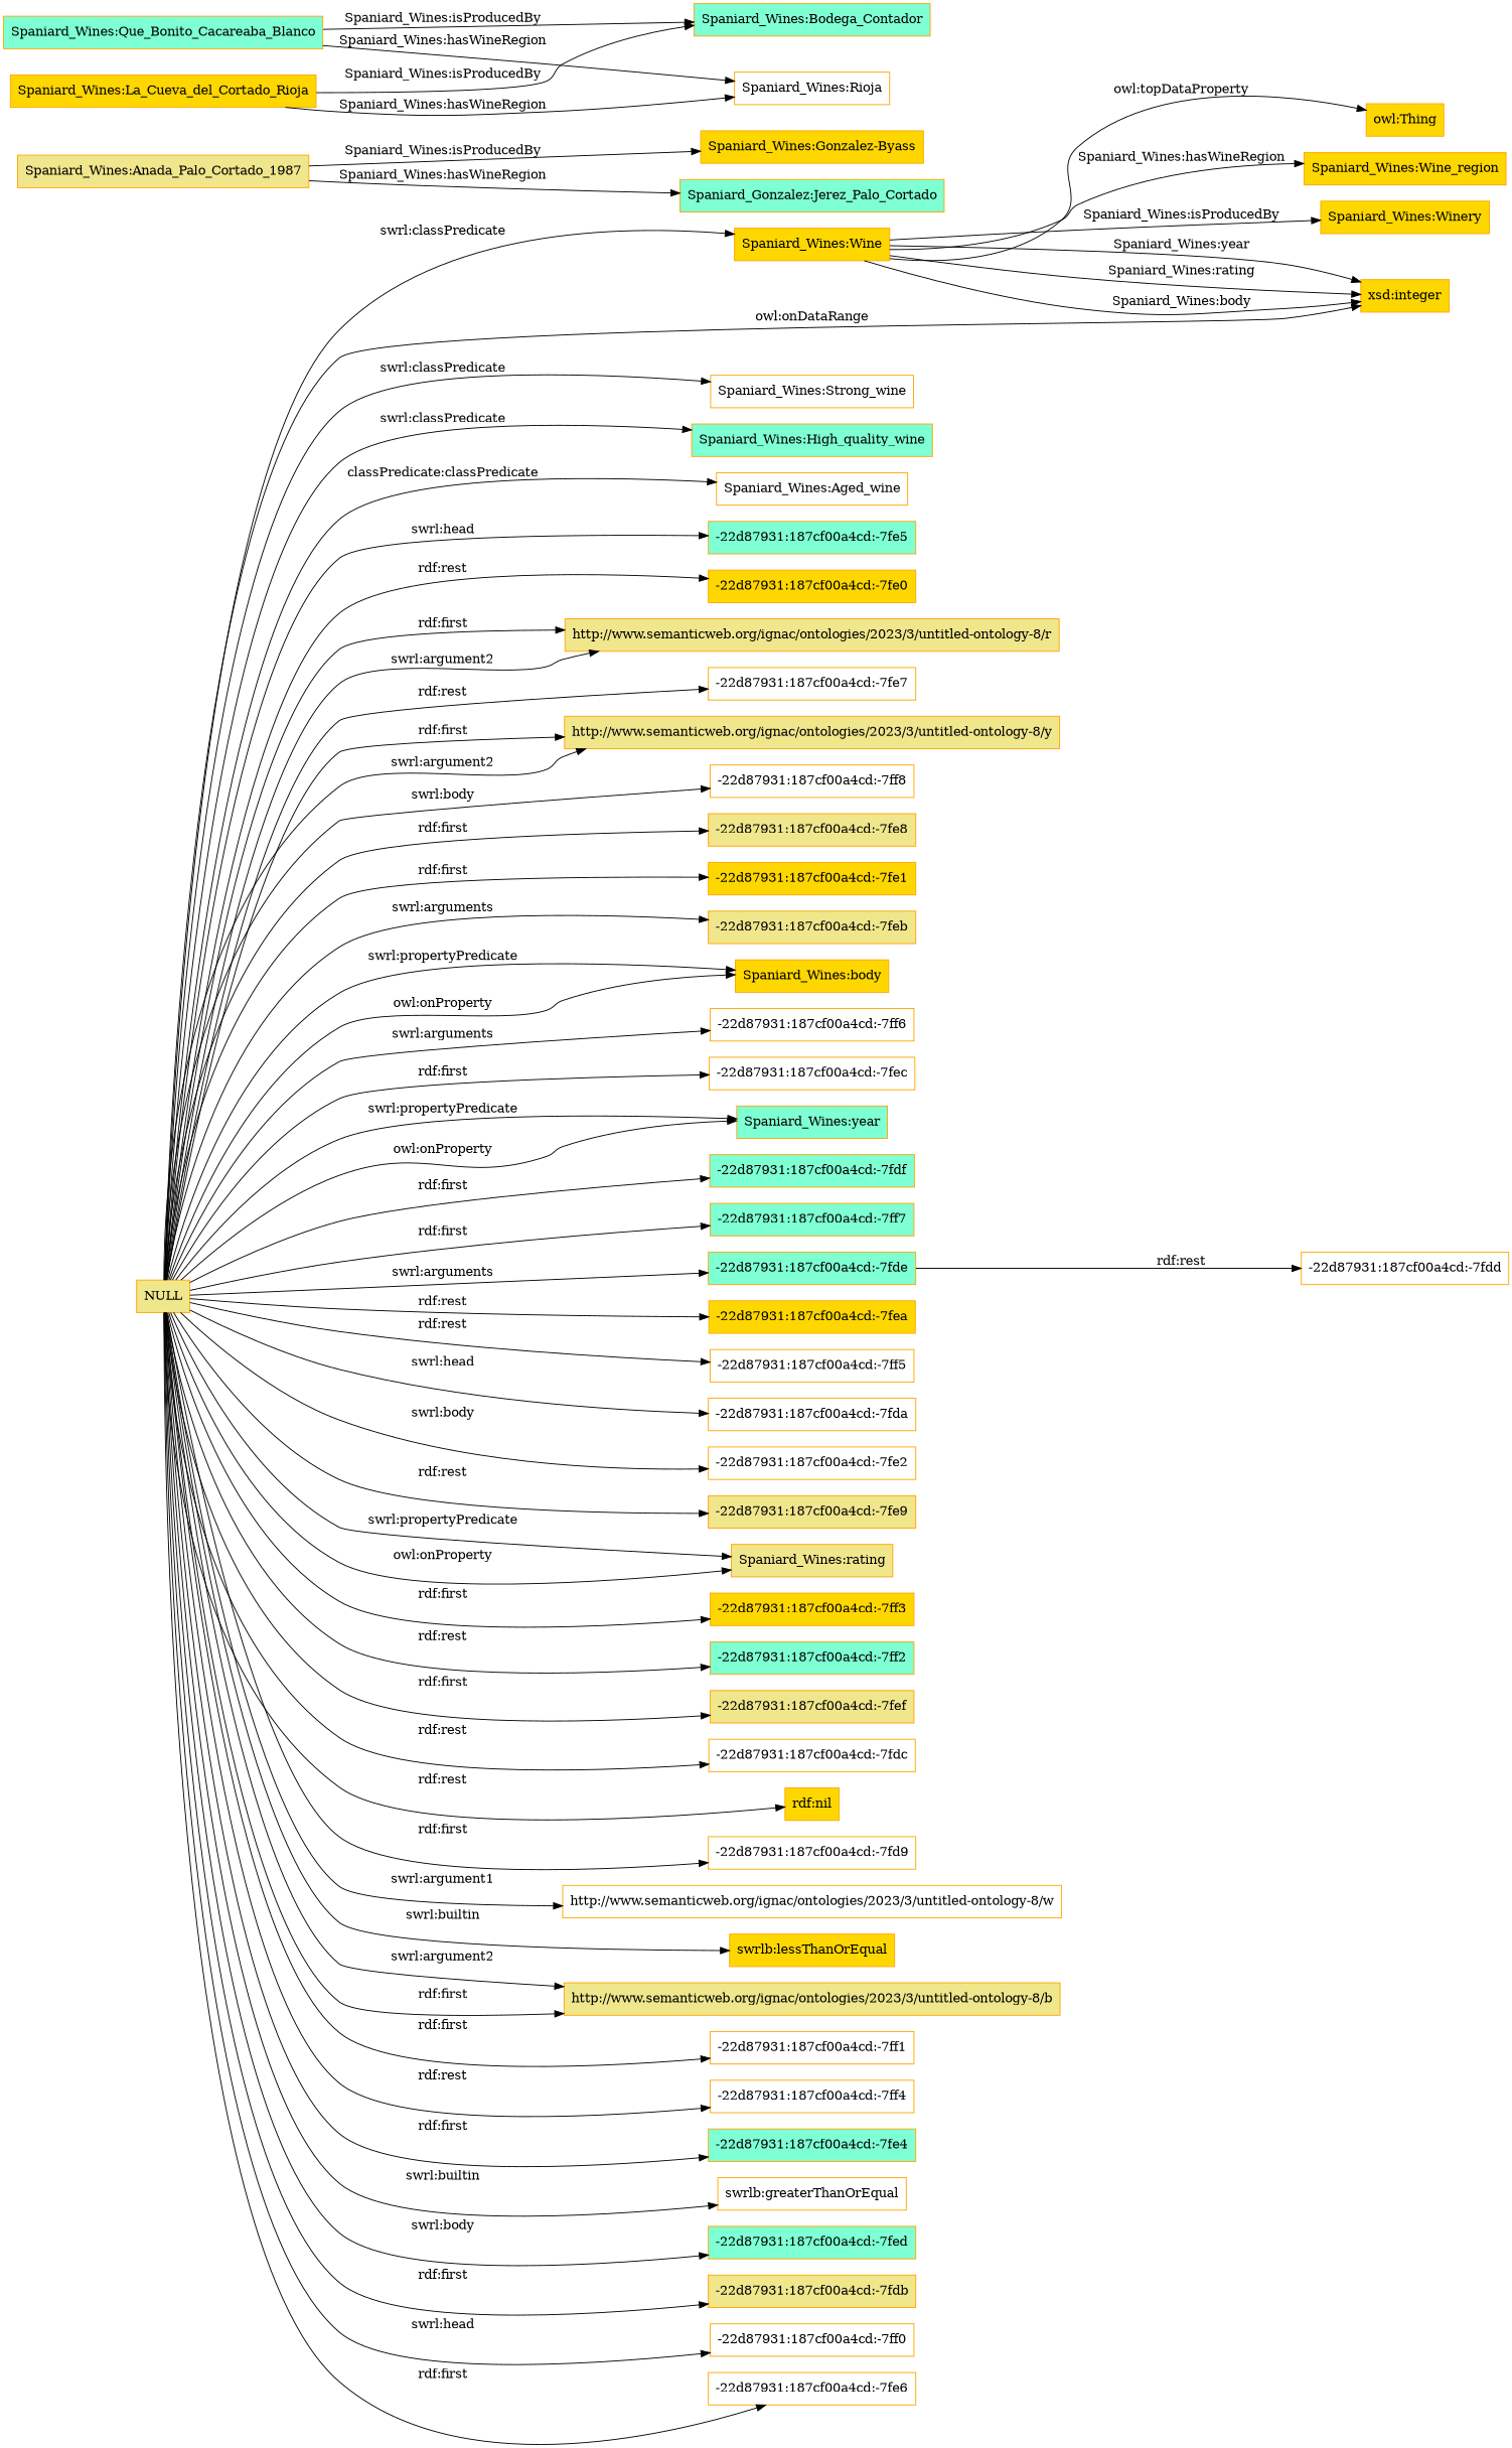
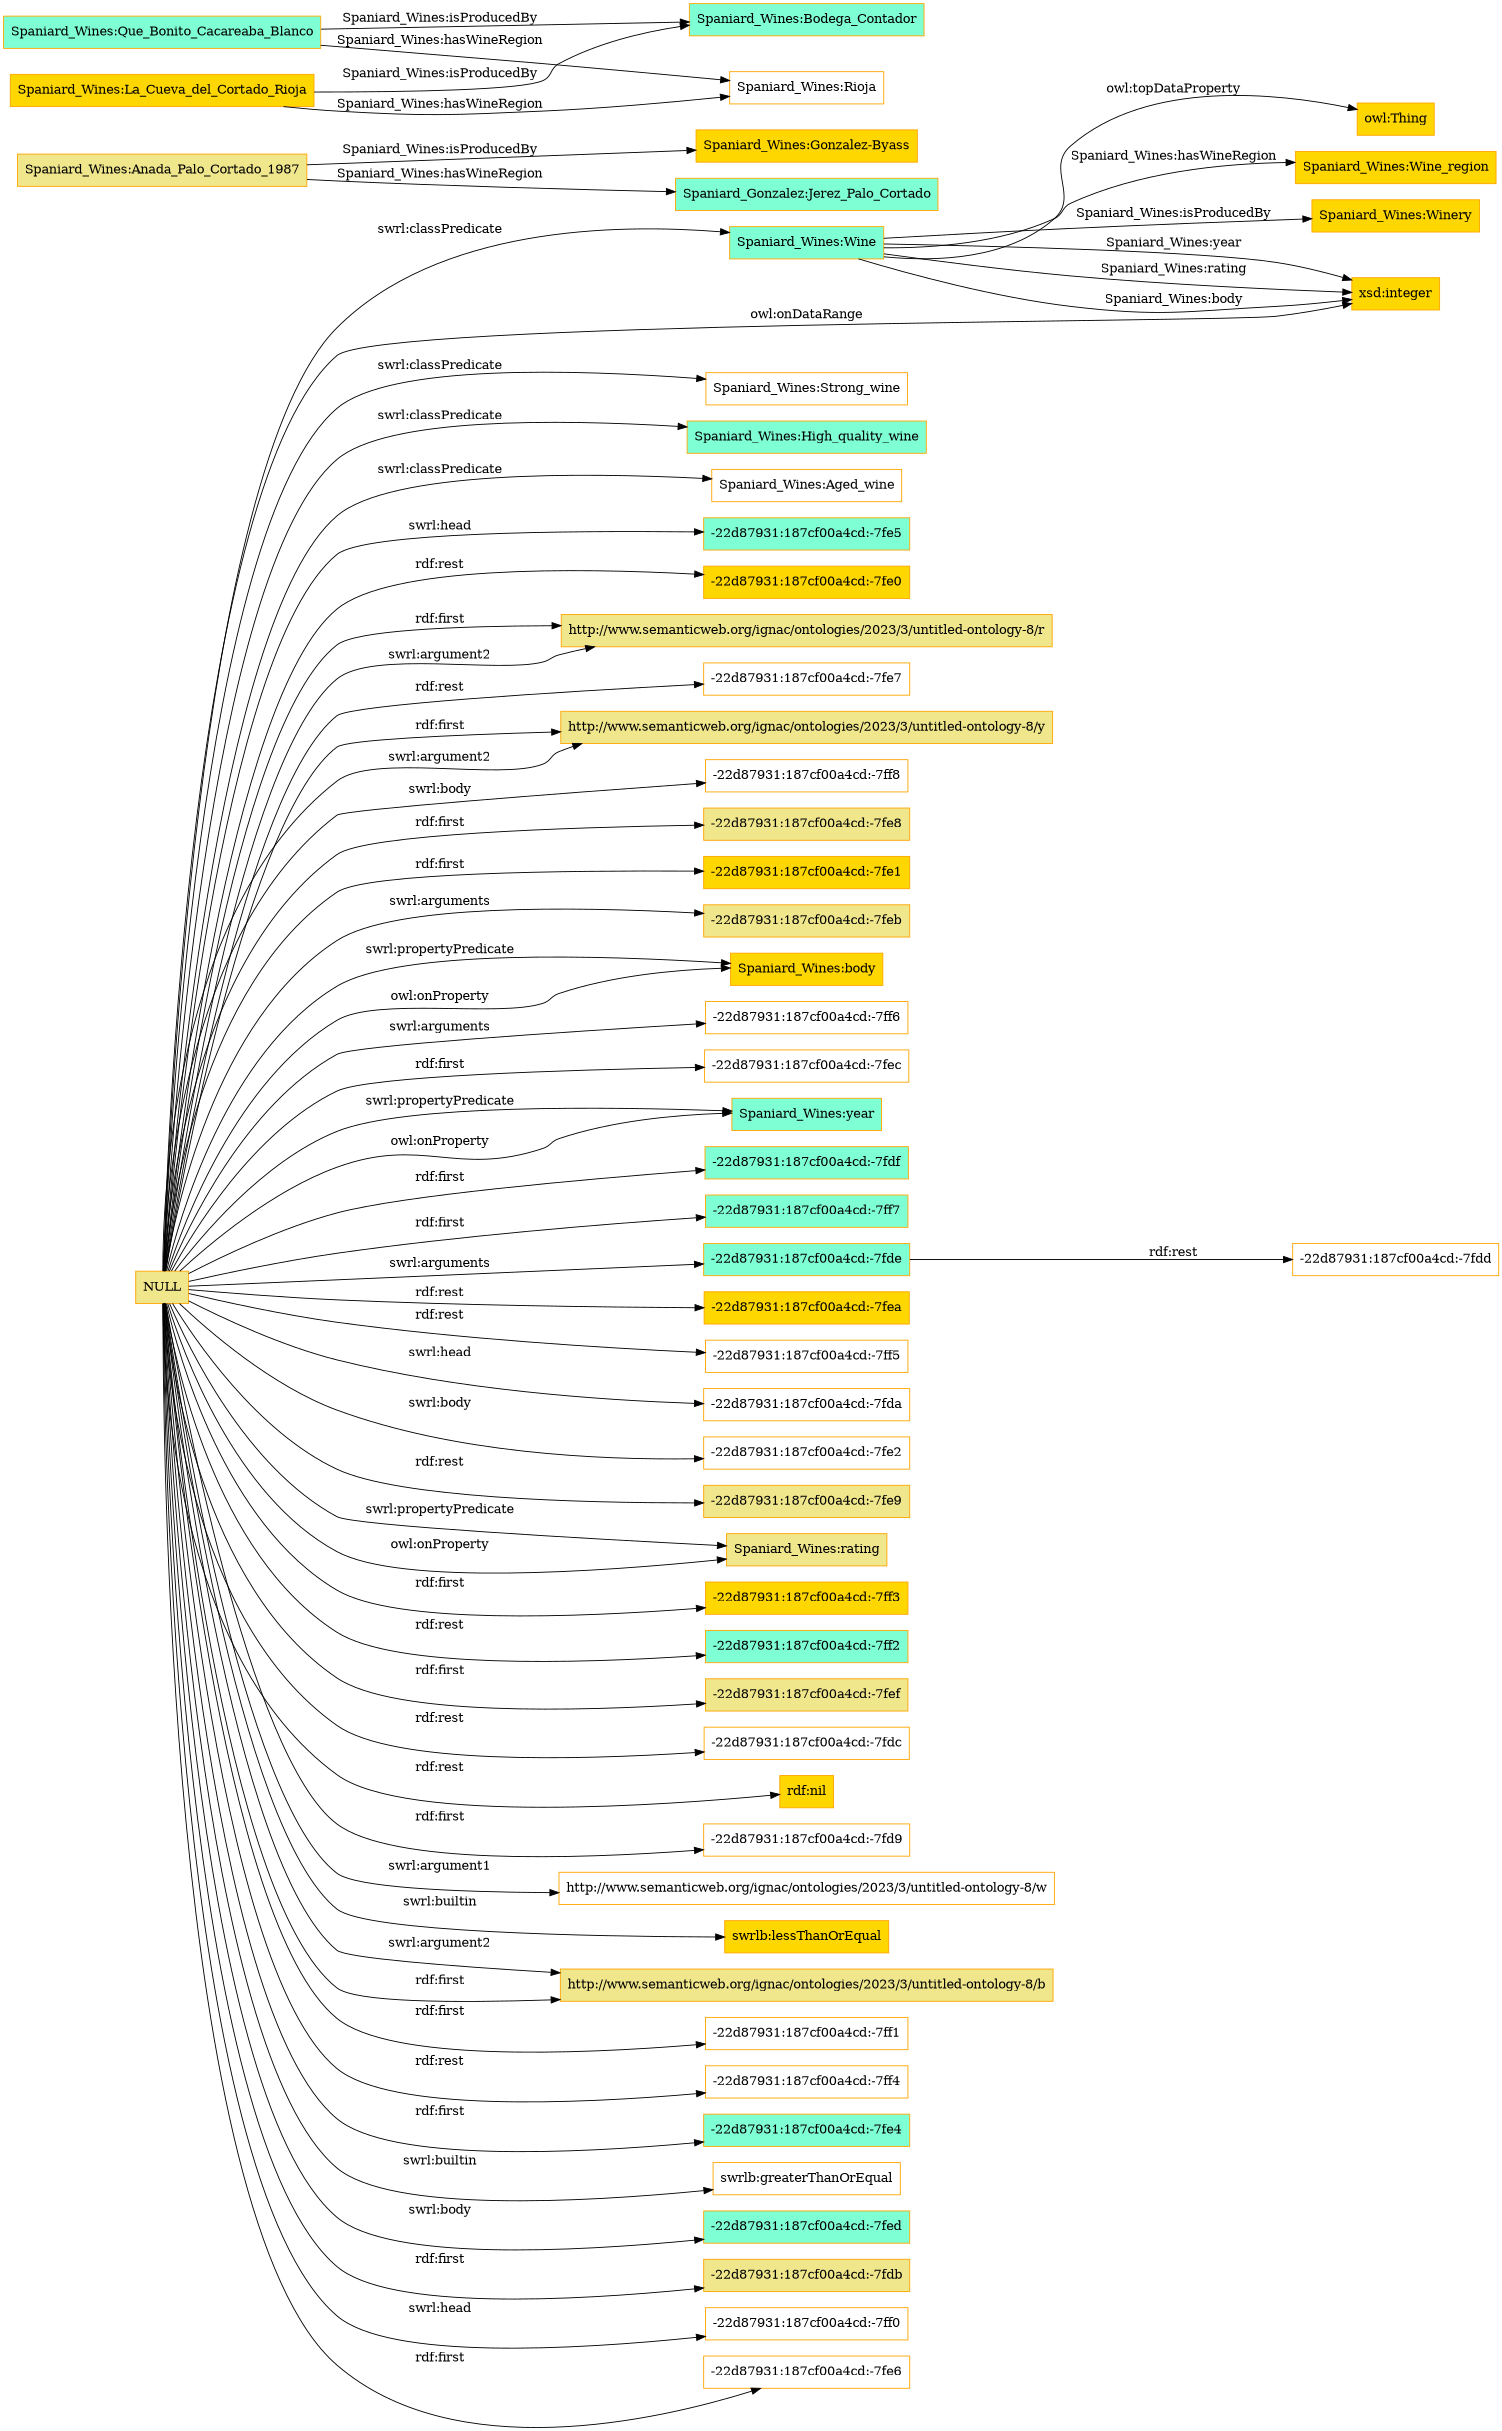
  digraph {
    rankdir=LR
    node [color=orange fillcolor=white shape=rectangle style=filled]
-   "Spaniard_Wines:Wine" [fillcolor=gold]
+   "Spaniard_Wines:Wine" [fillcolor=aquamarine]
    "Spaniard_Wines:Wine_region" [fillcolor=gold]
    "Spaniard_Wines:Winery" [fillcolor=gold]
    "xsd:integer" [fillcolor=gold]
    "owl:Thing" [fillcolor=gold]
    "Spaniard_Wines:Anada_Palo_Cortado_1987" [fillcolor=khaki]
    "Spaniard_Wines:Gonzalez-Byass" [fillcolor=gold]
    n8 [fillcolor=aquamarine label="Spaniard_Gonzalez:Jerez_Palo_Cortado"]
    "Spaniard_Wines:Que_Bonito_Cacareaba_Blanco" [fillcolor=aquamarine]
    "Spaniard_Wines:Bodega_Contador" [fillcolor=aquamarine]
    "Spaniard_Wines:Rioja"
    NULL [fillcolor=khaki]
    "Spaniard_Wines:Strong_wine"
    "Spaniard_Wines:High_quality_wine" [fillcolor=aquamarine]
    "Spaniard_Wines:Aged_wine"
    "-22d87931:187cf00a4cd:-7fe5" [fillcolor=aquamarine]
    "-22d87931:187cf00a4cd:-7fe0" [fillcolor=gold]
    "http://www.semanticweb.org/ignac/ontologies/2023/3/untitled-ontology-8/r" [fillcolor=khaki]
    "-22d87931:187cf00a4cd:-7fe7"
    "http://www.semanticweb.org/ignac/ontologies/2023/3/untitled-ontology-8/y" [fillcolor=khaki]
    "-22d87931:187cf00a4cd:-7ff8"
    "-22d87931:187cf00a4cd:-7fe8" [fillcolor=khaki]
    "-22d87931:187cf00a4cd:-7fe1" [fillcolor=gold]
    "-22d87931:187cf00a4cd:-7feb" [fillcolor=khaki]
    "Spaniard_Wines:body" [fillcolor=gold]
    "-22d87931:187cf00a4cd:-7ff6"
    "-22d87931:187cf00a4cd:-7fec"
    "Spaniard_Wines:year" [fillcolor=aquamarine]
    "-22d87931:187cf00a4cd:-7fdf" [fillcolor=aquamarine]
    "-22d87931:187cf00a4cd:-7ff7" [fillcolor=aquamarine]
    "-22d87931:187cf00a4cd:-7fde" [fillcolor=aquamarine]
    "-22d87931:187cf00a4cd:-7fea" [fillcolor=gold]
    "-22d87931:187cf00a4cd:-7ff5"
    "-22d87931:187cf00a4cd:-7fda"
    "-22d87931:187cf00a4cd:-7fe2"
    "-22d87931:187cf00a4cd:-7fe9" [fillcolor=khaki]
    "Spaniard_Wines:rating" [fillcolor=khaki]
    "-22d87931:187cf00a4cd:-7ff3" [fillcolor=gold]
    "-22d87931:187cf00a4cd:-7ff2" [fillcolor=aquamarine]
    "-22d87931:187cf00a4cd:-7fef" [fillcolor=khaki]
    "-22d87931:187cf00a4cd:-7fdc"
    "rdf:nil" [fillcolor=gold]
    "-22d87931:187cf00a4cd:-7fd9"
    "http://www.semanticweb.org/ignac/ontologies/2023/3/untitled-ontology-8/w"
    "swrlb:lessThanOrEqual" [fillcolor=gold]
    "http://www.semanticweb.org/ignac/ontologies/2023/3/untitled-ontology-8/b" [fillcolor=khaki]
    "-22d87931:187cf00a4cd:-7ff1"
    "-22d87931:187cf00a4cd:-7ff4"
    "-22d87931:187cf00a4cd:-7fe4" [fillcolor=aquamarine]
    "swrlb:greaterThanOrEqual"
    "-22d87931:187cf00a4cd:-7fed" [fillcolor=aquamarine]
    "-22d87931:187cf00a4cd:-7fdb" [fillcolor=khaki]
    "-22d87931:187cf00a4cd:-7ff0"
    "-22d87931:187cf00a4cd:-7fe6"
    "-22d87931:187cf00a4cd:-7fdd"
    n56 [fillcolor=gold label="Spaniard_Wines:La_Cueva_del_Cortado_Rioja"]
    "Spaniard_Wines:Wine" -> "Spaniard_Wines:Wine_region" [label="Spaniard_Wines:hasWineRegion"]
    "Spaniard_Wines:Wine" -> "Spaniard_Wines:Winery" [label="Spaniard_Wines:isProducedBy"]
    "Spaniard_Wines:Wine" -> "xsd:integer" [label="Spaniard_Wines:rating"]
    "Spaniard_Wines:Wine" -> "xsd:integer" [label="Spaniard_Wines:body"]
    "Spaniard_Wines:Wine" -> "xsd:integer" [label="Spaniard_Wines:year"]
    "Spaniard_Wines:Wine" -> "owl:Thing" [label="owl:topDataProperty"]
    "Spaniard_Wines:Anada_Palo_Cortado_1987" -> "Spaniard_Wines:Gonzalez-Byass" [label="Spaniard_Wines:isProducedBy"]
    "Spaniard_Wines:Anada_Palo_Cortado_1987" -> n8 [label="Spaniard_Wines:hasWineRegion"]
    "Spaniard_Wines:Que_Bonito_Cacareaba_Blanco" -> "Spaniard_Wines:Bodega_Contador" [label="Spaniard_Wines:isProducedBy"]
    "Spaniard_Wines:Que_Bonito_Cacareaba_Blanco" -> "Spaniard_Wines:Rioja" [label="Spaniard_Wines:hasWineRegion"]
    NULL -> "Spaniard_Wines:Wine" [label="swrl:classPredicate"]
    NULL -> "xsd:integer" [label="owl:onDataRange"]
    NULL -> "Spaniard_Wines:Strong_wine" [label="swrl:classPredicate"]
    NULL -> "Spaniard_Wines:High_quality_wine" [label="swrl:classPredicate"]
-   NULL -> "Spaniard_Wines:Aged_wine" [label="classPredicate:classPredicate"]
+   NULL -> "Spaniard_Wines:Aged_wine" [label="swrl:classPredicate"]
    NULL -> "-22d87931:187cf00a4cd:-7fe5" [label="swrl:head"]
    NULL -> "-22d87931:187cf00a4cd:-7fe0" [label="rdf:rest"]
    NULL -> "http://www.semanticweb.org/ignac/ontologies/2023/3/untitled-ontology-8/r" [label="rdf:first"]
    NULL -> "http://www.semanticweb.org/ignac/ontologies/2023/3/untitled-ontology-8/r" [label="swrl:argument2"]
    NULL -> "-22d87931:187cf00a4cd:-7fe7" [label="rdf:rest"]
    NULL -> "http://www.semanticweb.org/ignac/ontologies/2023/3/untitled-ontology-8/y" [label="rdf:first"]
    NULL -> "http://www.semanticweb.org/ignac/ontologies/2023/3/untitled-ontology-8/y" [label="swrl:argument2"]
    NULL -> "-22d87931:187cf00a4cd:-7ff8" [label="swrl:body"]
    NULL -> "-22d87931:187cf00a4cd:-7fe8" [label="rdf:first"]
    NULL -> "-22d87931:187cf00a4cd:-7fe1" [label="rdf:first"]
    NULL -> "-22d87931:187cf00a4cd:-7feb" [label="swrl:arguments"]
    NULL -> "Spaniard_Wines:body" [label="swrl:propertyPredicate"]
    NULL -> "Spaniard_Wines:body" [label="owl:onProperty"]
    NULL -> "-22d87931:187cf00a4cd:-7ff6" [label="swrl:arguments"]
    NULL -> "-22d87931:187cf00a4cd:-7fec" [label="rdf:first"]
    NULL -> "Spaniard_Wines:year" [label="swrl:propertyPredicate"]
    NULL -> "Spaniard_Wines:year" [label="owl:onProperty"]
    NULL -> "-22d87931:187cf00a4cd:-7fdf" [label="rdf:first"]
    NULL -> "-22d87931:187cf00a4cd:-7ff7" [label="rdf:first"]
    NULL -> "-22d87931:187cf00a4cd:-7fde" [label="swrl:arguments"]
    NULL -> "-22d87931:187cf00a4cd:-7fea" [label="rdf:rest"]
    NULL -> "-22d87931:187cf00a4cd:-7ff5" [label="rdf:rest"]
    NULL -> "-22d87931:187cf00a4cd:-7fda" [label="swrl:head"]
    NULL -> "-22d87931:187cf00a4cd:-7fe2" [label="swrl:body"]
    NULL -> "-22d87931:187cf00a4cd:-7fe9" [label="rdf:rest"]
    NULL -> "Spaniard_Wines:rating" [label="swrl:propertyPredicate"]
    NULL -> "Spaniard_Wines:rating" [label="owl:onProperty"]
    NULL -> "-22d87931:187cf00a4cd:-7ff3" [label="rdf:first"]
    NULL -> "-22d87931:187cf00a4cd:-7ff2" [label="rdf:rest"]
    NULL -> "-22d87931:187cf00a4cd:-7fef" [label="rdf:first"]
    NULL -> "-22d87931:187cf00a4cd:-7fdc" [label="rdf:rest"]
    NULL -> "rdf:nil" [label="rdf:rest"]
    NULL -> "-22d87931:187cf00a4cd:-7fd9" [label="rdf:first"]
    NULL -> "http://www.semanticweb.org/ignac/ontologies/2023/3/untitled-ontology-8/w" [label="swrl:argument1"]
    NULL -> "swrlb:lessThanOrEqual" [label="swrl:builtin"]
    NULL -> "http://www.semanticweb.org/ignac/ontologies/2023/3/untitled-ontology-8/b" [label="swrl:argument2"]
    NULL -> "http://www.semanticweb.org/ignac/ontologies/2023/3/untitled-ontology-8/b" [label="rdf:first"]
    NULL -> "-22d87931:187cf00a4cd:-7ff1" [label="rdf:first"]
    NULL -> "-22d87931:187cf00a4cd:-7ff4" [label="rdf:rest"]
    NULL -> "-22d87931:187cf00a4cd:-7fe4" [label="rdf:first"]
    NULL -> "swrlb:greaterThanOrEqual" [label="swrl:builtin"]
    NULL -> "-22d87931:187cf00a4cd:-7fed" [label="swrl:body"]
    NULL -> "-22d87931:187cf00a4cd:-7fdb" [label="rdf:first"]
    NULL -> "-22d87931:187cf00a4cd:-7ff0" [label="swrl:head"]
    NULL -> "-22d87931:187cf00a4cd:-7fe6" [label="rdf:first"]
    "-22d87931:187cf00a4cd:-7fde" -> "-22d87931:187cf00a4cd:-7fdd" [label="rdf:rest"]
    n56 -> "Spaniard_Wines:Bodega_Contador" [label="Spaniard_Wines:isProducedBy"]
    n56 -> "Spaniard_Wines:Rioja" [label="Spaniard_Wines:hasWineRegion"]
  }
